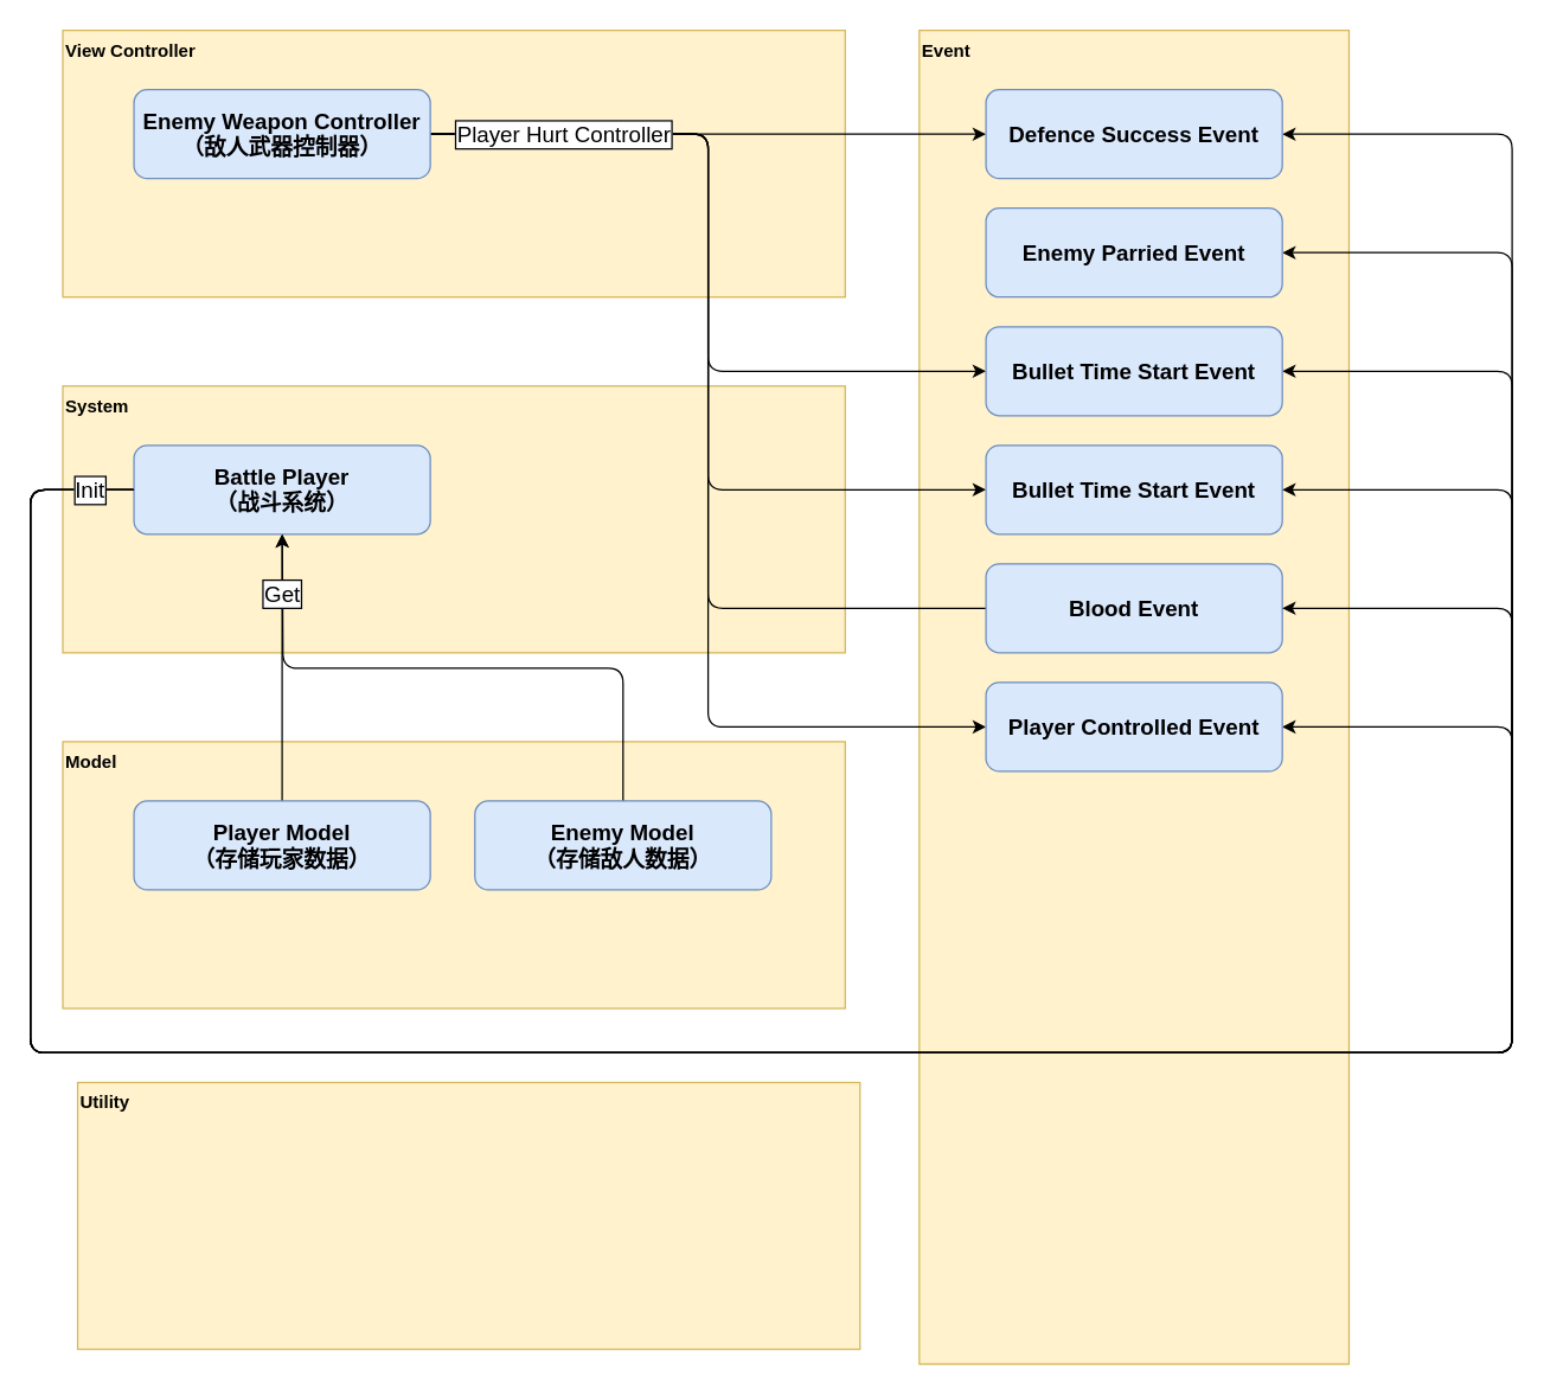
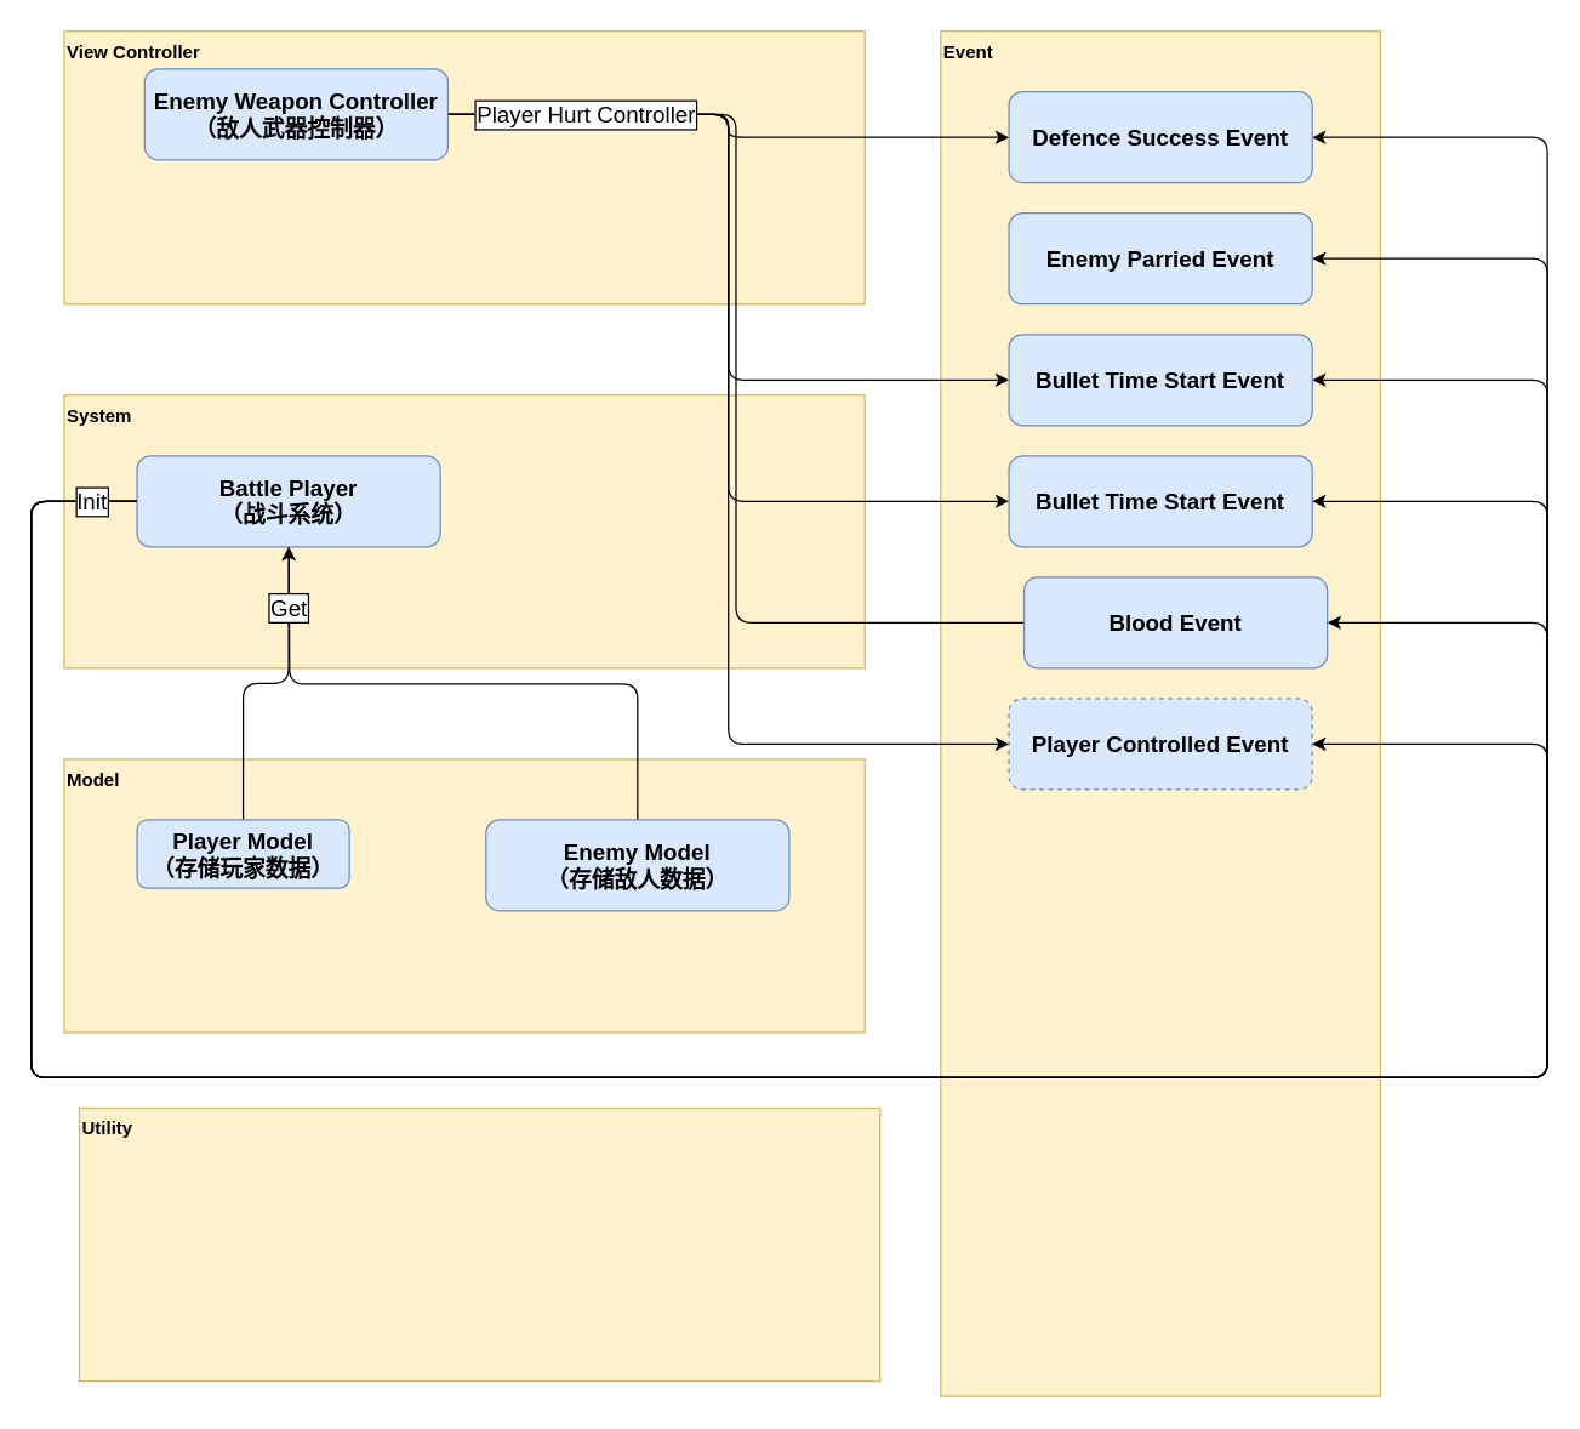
  <mxCell id="0" />
  <mxCell id="1" parent="0" />
  <mxCell id="2" value="Event" style="rounded=0;whiteSpace=wrap;html=1;fillColor=#fff2cc;strokeColor=#d6b656;align=left;verticalAlign=top;fontStyle=1" parent="1" vertex="1"><mxGeometry x="619.91" y="20" width="290" height="900" as="geometry" /></mxCell>
  <mxCell id="3" value="System" style="rounded=0;whiteSpace=wrap;html=1;fillColor=#fff2cc;strokeColor=#d6b656;align=left;verticalAlign=top;fontStyle=1" parent="1" vertex="1"><mxGeometry x="41.91" y="260" width="528" height="180" as="geometry" /></mxCell>
  <mxCell id="4" value="Model" style="rounded=0;whiteSpace=wrap;html=1;fillColor=#fff2cc;strokeColor=#d6b656;align=left;verticalAlign=top;fontStyle=1" parent="1" vertex="1"><mxGeometry x="41.91" y="500" width="528" height="180" as="geometry" /></mxCell>
  <mxCell id="5" value="Utility" style="rounded=0;whiteSpace=wrap;html=1;fillColor=#fff2cc;strokeColor=#d6b656;align=left;verticalAlign=top;fontStyle=1" parent="1" vertex="1"><mxGeometry x="51.91" y="730" width="528" height="180" as="geometry" /></mxCell>
  <mxCell id="6" value="View Controller" style="rounded=0;whiteSpace=wrap;html=1;fillColor=#fff2cc;strokeColor=#d6b656;align=left;verticalAlign=top;fontStyle=1" parent="1" vertex="1"><mxGeometry x="41.91" y="20" width="528" height="180" as="geometry" /></mxCell>
  <mxCell id="7" style="edgeStyle=orthogonalEdgeStyle;rounded=1;orthogonalLoop=1;jettySize=auto;html=1;exitX=1;exitY=0.5;exitDx=0;exitDy=0;entryX=0;entryY=0.5;entryDx=0;entryDy=0;" parent="1" source="12" target="21" edge="1"><mxGeometry relative="1" as="geometry" /></mxCell>
  <mxCell id="8" style="edgeStyle=orthogonalEdgeStyle;rounded=1;orthogonalLoop=1;jettySize=auto;html=1;exitX=1;exitY=0.5;exitDx=0;exitDy=0;entryX=0;entryY=0.5;entryDx=0;entryDy=0;" parent="1" source="12" target="22" edge="1"><mxGeometry relative="1" as="geometry" /></mxCell>
  <mxCell id="9" style="edgeStyle=orthogonalEdgeStyle;rounded=1;orthogonalLoop=1;jettySize=auto;html=1;exitX=1;exitY=0.5;exitDx=0;exitDy=0;entryX=0;entryY=0.5;entryDx=0;entryDy=0;" parent="1" source="12" target="23" edge="1"><mxGeometry relative="1" as="geometry" /></mxCell>
  <mxCell id="10" style="edgeStyle=orthogonalEdgeStyle;rounded=1;orthogonalLoop=1;jettySize=auto;html=1;exitX=1;exitY=0.5;exitDx=0;exitDy=0;entryX=0;entryY=0.5;entryDx=0;entryDy=0;endArrow=none;" parent="1" source="12" target="24" edge="1"><mxGeometry relative="1" as="geometry" /></mxCell>
  <mxCell id="11" value="Player Hurt Controller" style="edgeStyle=orthogonalEdgeStyle;rounded=1;orthogonalLoop=1;jettySize=auto;html=1;exitX=1;exitY=0.5;exitDx=0;exitDy=0;entryX=0;entryY=0.5;entryDx=0;entryDy=0;fontSize=15;labelBorderColor=default;" parent="1" source="12" target="25" edge="1"><mxGeometry x="-0.767" relative="1" as="geometry"><mxPoint as="offset" /></mxGeometry></mxCell>
- <mxCell id="12" value="Enemy Weapon Controller&lt;br&gt;（敌人武器控制器）" style="rounded=1;whiteSpace=wrap;html=1;fontSize=15;fontStyle=1;fillColor=#dae8fc;strokeColor=#6c8ebf;" parent="1" vertex="1"><mxGeometry x="89.91" y="60" width="200" height="60" as="geometry" /></mxCell>
+ <mxCell id="12" value="Enemy Weapon Controller&lt;br&gt;（敌人武器控制器）" style="rounded=1;whiteSpace=wrap;html=1;fontSize=15;fontStyle=1;fillColor=#dae8fc;strokeColor=#6c8ebf;" parent="1" vertex="1"><mxGeometry x="94.91" y="45" width="200" height="60" as="geometry" /></mxCell>
  <mxCell id="13" style="edgeStyle=orthogonalEdgeStyle;rounded=1;orthogonalLoop=1;jettySize=auto;html=1;exitX=0.5;exitY=0;exitDx=0;exitDy=0;" parent="1" source="14" target="19" edge="1"><mxGeometry relative="1" as="geometry" /></mxCell>
- <mxCell id="14" value="&lt;font style=&quot;font-size: 15px;&quot;&gt;Player Model&lt;br&gt;（存储玩家数据）&lt;br&gt;&lt;/font&gt;" style="rounded=1;whiteSpace=wrap;html=1;fillColor=#dae8fc;strokeColor=#6c8ebf;fontSize=15;fontStyle=1" parent="1" vertex="1"><mxGeometry x="89.91" y="540" width="200" height="60" as="geometry" /></mxCell>
+ <mxCell id="14" value="&lt;font style=&quot;font-size: 15px;&quot;&gt;Player Model&lt;br&gt;（存储玩家数据）&lt;br&gt;&lt;/font&gt;" style="rounded=1;whiteSpace=wrap;html=1;fillColor=#dae8fc;strokeColor=#6c8ebf;fontSize=15;fontStyle=1" parent="1" vertex="1"><mxGeometry x="89.91" y="540" width="140" height="45" as="geometry" /></mxCell>
  <mxCell id="15" style="edgeStyle=orthogonalEdgeStyle;rounded=1;orthogonalLoop=1;jettySize=auto;html=1;exitX=0;exitY=0.5;exitDx=0;exitDy=0;entryX=1;entryY=0.5;entryDx=0;entryDy=0;" parent="1" source="19" target="25" edge="1"><mxGeometry relative="1" as="geometry"><mxPoint x="20" y="740" as="targetPoint" /><Array as="points"><mxPoint x="20" y="330" /><mxPoint x="20" y="710" /><mxPoint x="1020" y="710" /><mxPoint x="1020" y="490" /></Array></mxGeometry></mxCell>
  <mxCell id="16" style="edgeStyle=orthogonalEdgeStyle;rounded=1;orthogonalLoop=1;jettySize=auto;html=1;exitX=0;exitY=0.5;exitDx=0;exitDy=0;entryX=1;entryY=0.5;entryDx=0;entryDy=0;" parent="1" source="19" target="22" edge="1"><mxGeometry relative="1" as="geometry"><Array as="points"><mxPoint x="20" y="330" /><mxPoint x="20" y="710" /><mxPoint x="1020" y="710" /><mxPoint x="1020" y="250" /></Array></mxGeometry></mxCell>
  <mxCell id="17" style="edgeStyle=orthogonalEdgeStyle;rounded=1;orthogonalLoop=1;jettySize=auto;html=1;exitX=0;exitY=0.5;exitDx=0;exitDy=0;entryX=1;entryY=0.5;entryDx=0;entryDy=0;" parent="1" source="19" target="20" edge="1"><mxGeometry relative="1" as="geometry"><mxPoint x="1100" y="170" as="targetPoint" /><Array as="points"><mxPoint x="20" y="330" /><mxPoint x="20" y="710" /><mxPoint x="1020" y="710" /><mxPoint x="1020" y="170" /></Array></mxGeometry></mxCell>
  <mxCell id="18" style="edgeStyle=orthogonalEdgeStyle;rounded=1;orthogonalLoop=1;jettySize=auto;html=1;exitX=0;exitY=0.5;exitDx=0;exitDy=0;entryX=1;entryY=0.5;entryDx=0;entryDy=0;" parent="1" source="19" target="21" edge="1"><mxGeometry relative="1" as="geometry"><mxPoint x="1070" y="670" as="targetPoint" /><Array as="points"><mxPoint x="20" y="330" /><mxPoint x="20" y="710" /><mxPoint x="1020" y="710" /><mxPoint x="1020" y="90" /></Array></mxGeometry></mxCell>
  <mxCell id="19" value="Battle Player&lt;br&gt;（战斗系统）" style="rounded=1;whiteSpace=wrap;html=1;fontSize=15;fontStyle=1;fillColor=#dae8fc;strokeColor=#6c8ebf;" parent="1" vertex="1"><mxGeometry x="89.91" y="300" width="200" height="60" as="geometry" /></mxCell>
  <mxCell id="20" value="Enemy Parried Event" style="rounded=1;whiteSpace=wrap;html=1;fontSize=15;fontStyle=1;fillColor=#dae8fc;strokeColor=#6c8ebf;" parent="1" vertex="1"><mxGeometry x="664.91" y="140" width="200" height="60" as="geometry" /></mxCell>
  <mxCell id="21" value="Defence Success Event" style="rounded=1;whiteSpace=wrap;html=1;fontSize=15;fontStyle=1;fillColor=#dae8fc;strokeColor=#6c8ebf;" parent="1" vertex="1"><mxGeometry x="664.91" y="60" width="200" height="60" as="geometry" /></mxCell>
  <mxCell id="22" value="Bullet Time Start Event" style="rounded=1;whiteSpace=wrap;html=1;fontSize=15;fontStyle=1;fillColor=#dae8fc;strokeColor=#6c8ebf;" parent="1" vertex="1"><mxGeometry x="664.91" y="220" width="200" height="60" as="geometry" /></mxCell>
  <mxCell id="23" value="Bullet Time Start Event" style="rounded=1;whiteSpace=wrap;html=1;fontSize=15;fontStyle=1;fillColor=#dae8fc;strokeColor=#6c8ebf;" parent="1" vertex="1"><mxGeometry x="664.91" y="300" width="200" height="60" as="geometry" /></mxCell>
- <mxCell id="24" value="Blood Event" style="rounded=1;whiteSpace=wrap;html=1;fontSize=15;fontStyle=1;fillColor=#dae8fc;strokeColor=#6c8ebf;" parent="1" vertex="1"><mxGeometry x="664.91" y="380" width="200" height="60" as="geometry" /></mxCell>
- <mxCell id="25" value="Player Controlled Event" style="rounded=1;whiteSpace=wrap;html=1;fontSize=15;fontStyle=1;fillColor=#dae8fc;strokeColor=#6c8ebf;" parent="1" vertex="1"><mxGeometry x="664.91" y="460" width="200" height="60" as="geometry" /></mxCell>
+ <mxCell id="24" value="Blood Event" style="rounded=1;whiteSpace=wrap;html=1;fontSize=15;fontStyle=1;fillColor=#dae8fc;strokeColor=#6c8ebf;" parent="1" vertex="1"><mxGeometry x="674.91" y="380" width="200" height="60" as="geometry" /></mxCell>
+ <mxCell id="25" value="Player Controlled Event" style="rounded=1;whiteSpace=wrap;html=1;fontSize=15;fontStyle=1;fillColor=#dae8fc;strokeColor=#6c8ebf;dashed=1;" parent="1" vertex="1"><mxGeometry x="664.91" y="460" width="200" height="60" as="geometry" /></mxCell>
  <mxCell id="26" value="Get" style="edgeStyle=orthogonalEdgeStyle;rounded=1;orthogonalLoop=1;jettySize=auto;html=1;exitX=0.5;exitY=0;exitDx=0;exitDy=0;fontSize=15;labelBorderColor=default;" parent="1" source="27" edge="1"><mxGeometry x="0.805" relative="1" as="geometry"><mxPoint x="190" y="360" as="targetPoint" /><mxPoint as="offset" /></mxGeometry></mxCell>
  <mxCell id="27" value="&lt;font style=&quot;font-size: 15px;&quot;&gt;Enemy Model&lt;br&gt;（存储敌人数据）&lt;br&gt;&lt;/font&gt;" style="rounded=1;whiteSpace=wrap;html=1;fillColor=#dae8fc;strokeColor=#6c8ebf;fontSize=15;fontStyle=1" parent="1" vertex="1"><mxGeometry x="320" y="540" width="200" height="60" as="geometry" /></mxCell>
  <mxCell id="28" style="edgeStyle=orthogonalEdgeStyle;rounded=1;orthogonalLoop=1;jettySize=auto;html=1;exitX=0;exitY=0.5;exitDx=0;exitDy=0;entryX=1;entryY=0.5;entryDx=0;entryDy=0;" parent="1" source="19" target="24" edge="1"><mxGeometry relative="1" as="geometry"><mxPoint x="874.91" y="500" as="targetPoint" /><mxPoint x="99.91" y="340" as="sourcePoint" /><Array as="points"><mxPoint x="20" y="330" /><mxPoint x="20" y="710" /><mxPoint x="1020" y="710" /><mxPoint x="1020" y="410" /></Array></mxGeometry></mxCell>
  <mxCell id="29" value="Init" style="edgeStyle=orthogonalEdgeStyle;rounded=1;orthogonalLoop=1;jettySize=auto;html=1;exitX=0;exitY=0.5;exitDx=0;exitDy=0;entryX=1;entryY=0.5;entryDx=0;entryDy=0;fontSize=15;labelBorderColor=default;" parent="1" source="19" target="23" edge="1"><mxGeometry x="-0.97" relative="1" as="geometry"><mxPoint x="874.91" y="420" as="targetPoint" /><mxPoint x="99.91" y="340" as="sourcePoint" /><Array as="points"><mxPoint x="20" y="330" /><mxPoint x="20" y="710" /><mxPoint x="1020" y="710" /><mxPoint x="1020" y="330" /></Array><mxPoint as="offset" /></mxGeometry></mxCell>
